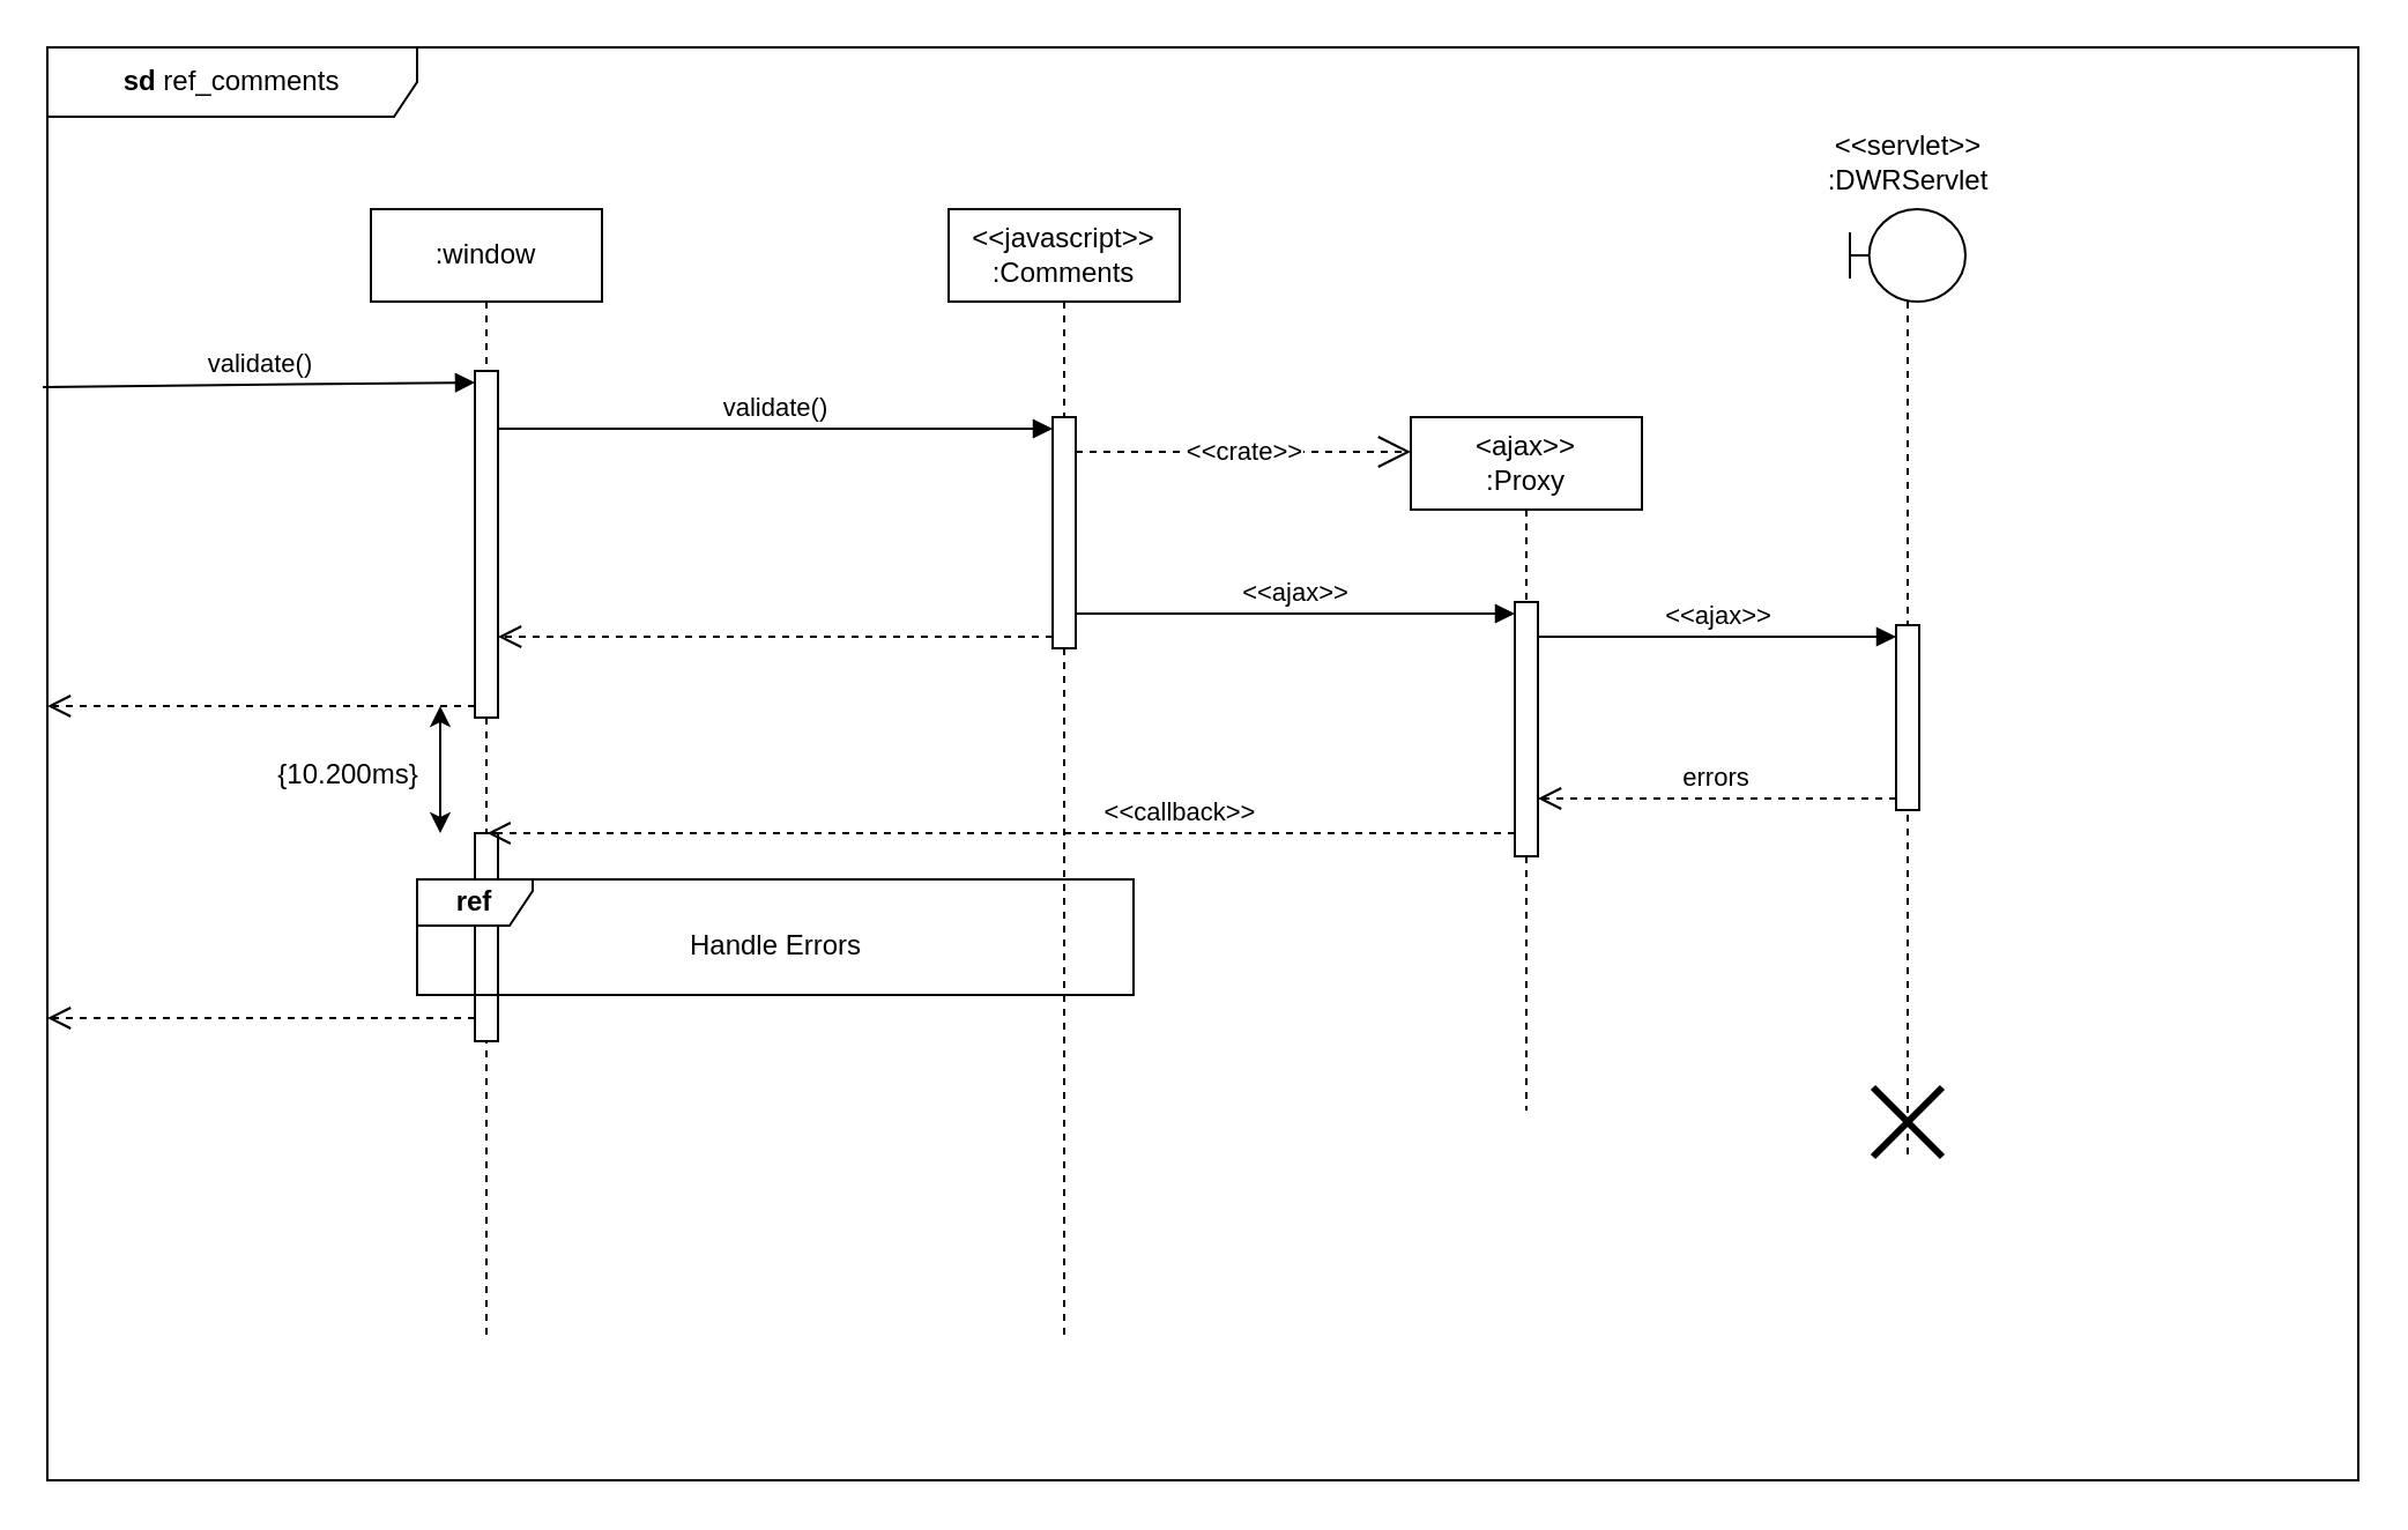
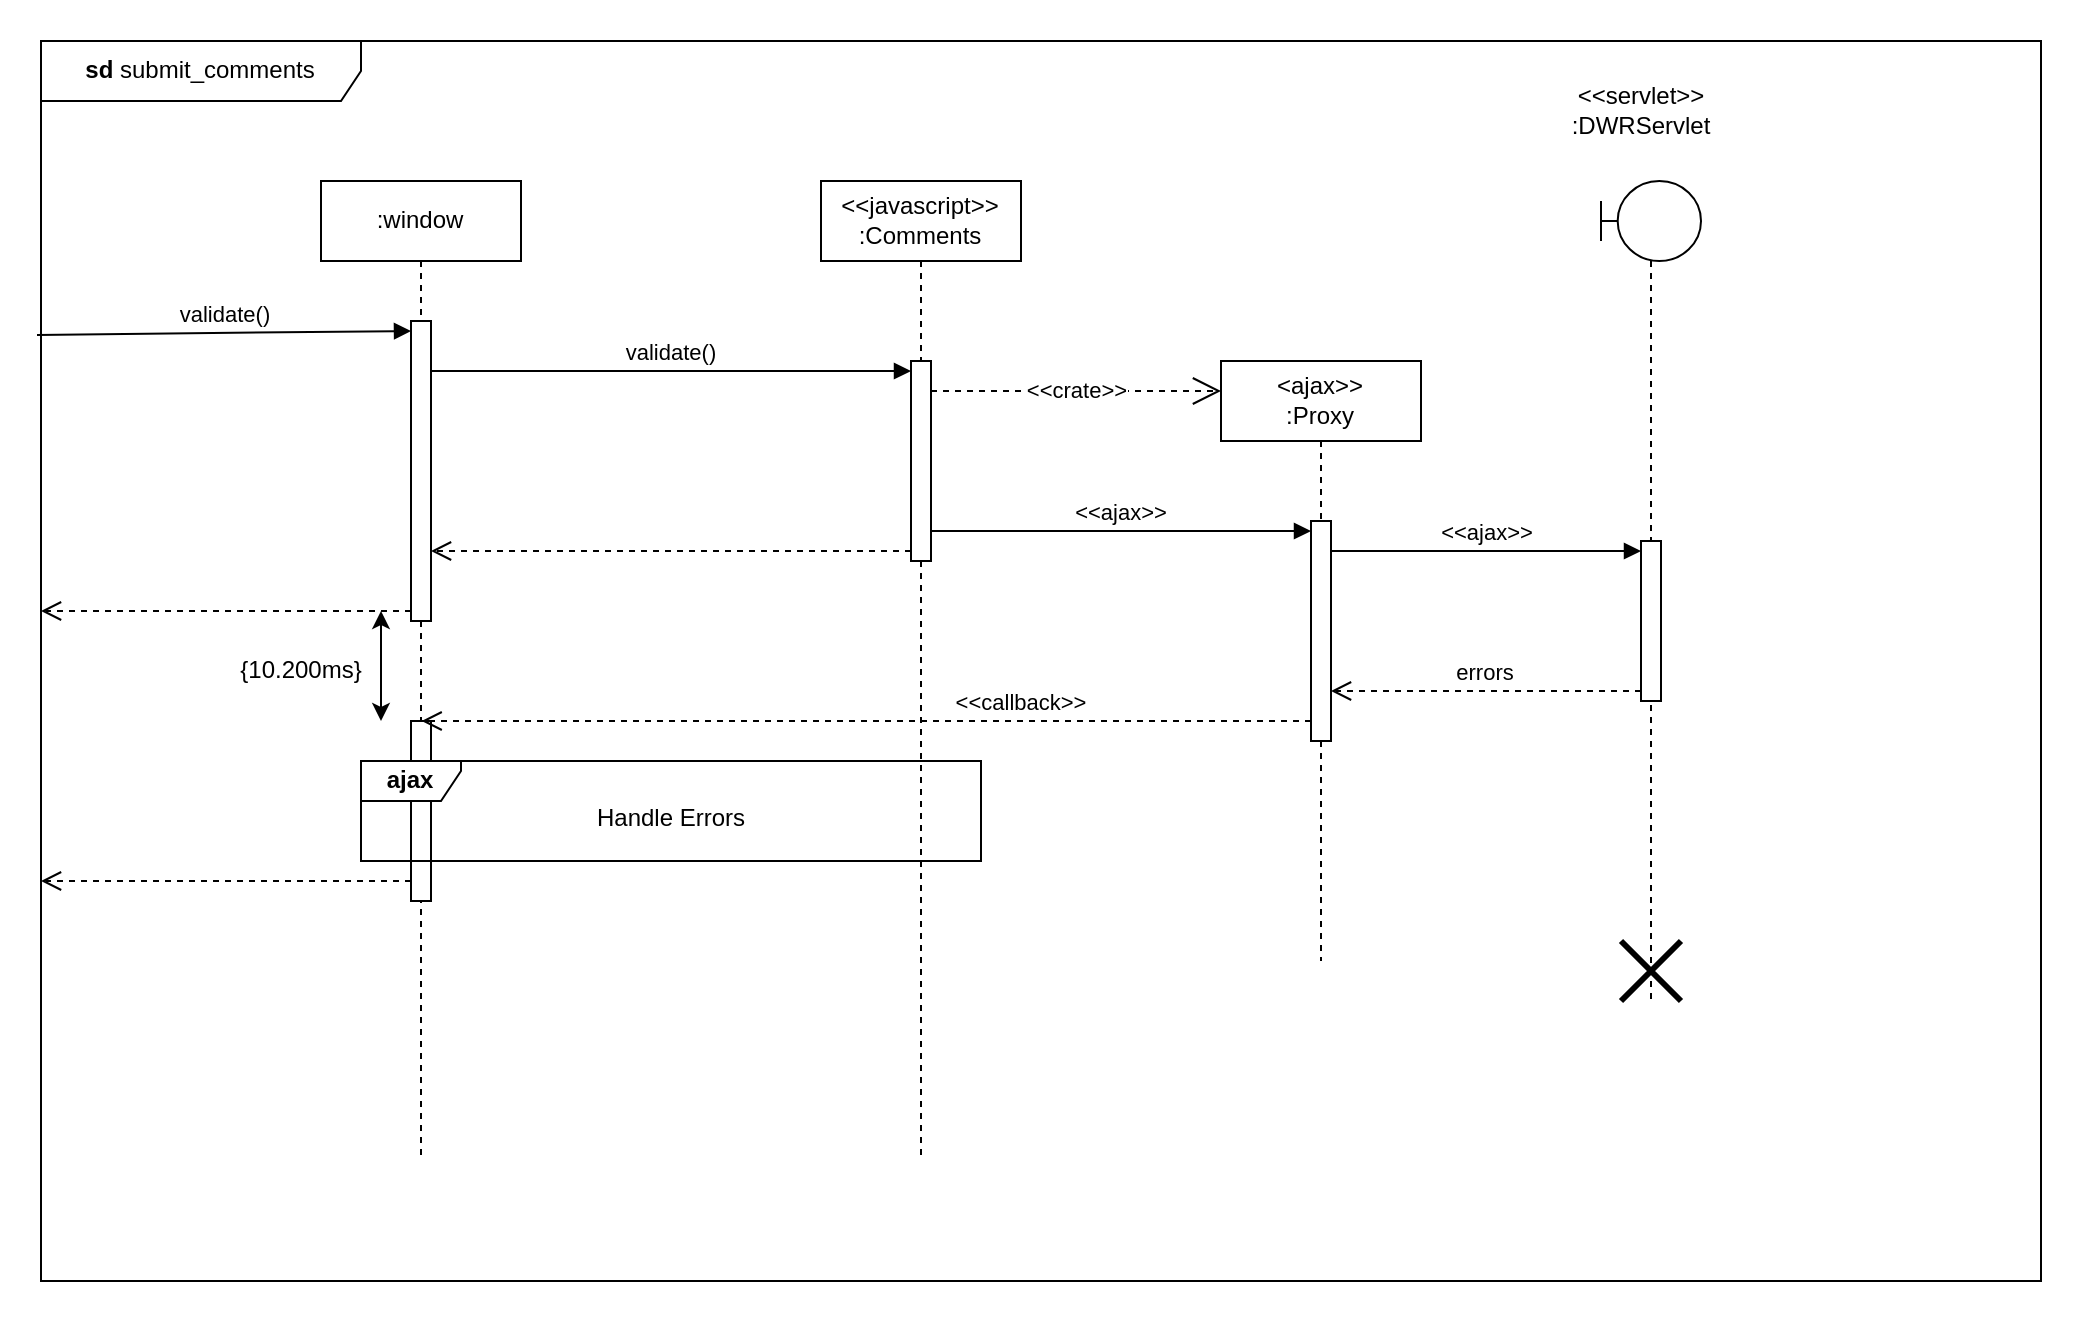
  <mxCell id="0" />
  <mxCell id="1" parent="0" />
- <mxCell id="2" value="&lt;b&gt;sd&lt;/b&gt; ref_comments" style="shape=umlFrame;whiteSpace=wrap;html=1;pointerEvents=0;width=160;height=30;" vertex="1" parent="1"><mxGeometry x="20" y="20" width="1000" height="620" as="geometry" /></mxCell>
+ <mxCell id="2" value="&lt;b&gt;sd&lt;/b&gt; submit_comments" style="shape=umlFrame;whiteSpace=wrap;html=1;pointerEvents=0;width=160;height=30;" vertex="1" parent="1"><mxGeometry x="20" y="20" width="1000" height="620" as="geometry" /></mxCell>
  <mxCell id="3" value="&amp;lt;&amp;lt;javascript&amp;gt;&amp;gt;&lt;div&gt;:Comments&lt;/div&gt;" style="shape=umlLifeline;perimeter=lifelinePerimeter;whiteSpace=wrap;html=1;container=1;dropTarget=0;collapsible=0;recursiveResize=0;outlineConnect=0;portConstraint=eastwest;newEdgeStyle={&quot;curved&quot;:0,&quot;rounded&quot;:0};" vertex="1" parent="1"><mxGeometry x="410" y="90" width="100" height="490" as="geometry" /></mxCell>
  <mxCell id="4" value="" style="html=1;points=[[0,0,0,0,5],[0,1,0,0,-5],[1,0,0,0,5],[1,1,0,0,-5]];perimeter=orthogonalPerimeter;outlineConnect=0;targetShapes=umlLifeline;portConstraint=eastwest;newEdgeStyle={&quot;curved&quot;:0,&quot;rounded&quot;:0};" vertex="1" parent="3"><mxGeometry x="45" y="90" width="10" height="100" as="geometry" /></mxCell>
  <mxCell id="5" value=":window" style="shape=umlLifeline;perimeter=lifelinePerimeter;whiteSpace=wrap;html=1;container=1;dropTarget=0;collapsible=0;recursiveResize=0;outlineConnect=0;portConstraint=eastwest;newEdgeStyle={&quot;curved&quot;:0,&quot;rounded&quot;:0};" vertex="1" parent="1"><mxGeometry x="160" y="90" width="100" height="490" as="geometry" /></mxCell>
  <mxCell id="6" value="" style="html=1;points=[[0,0,0,0,5],[0,1,0,0,-5],[1,0,0,0,5],[1,1,0,0,-5]];perimeter=orthogonalPerimeter;outlineConnect=0;targetShapes=umlLifeline;portConstraint=eastwest;newEdgeStyle={&quot;curved&quot;:0,&quot;rounded&quot;:0};" vertex="1" parent="5"><mxGeometry x="45" y="70" width="10" height="150" as="geometry" /></mxCell>
  <mxCell id="7" value="" style="html=1;points=[[0,0,0,0,5],[0,1,0,0,-5],[1,0,0,0,5],[1,1,0,0,-5]];perimeter=orthogonalPerimeter;outlineConnect=0;targetShapes=umlLifeline;portConstraint=eastwest;newEdgeStyle={&quot;curved&quot;:0,&quot;rounded&quot;:0};" vertex="1" parent="5"><mxGeometry x="45" y="270" width="10" height="90" as="geometry" /></mxCell>
  <mxCell id="8" value="validate()" style="html=1;verticalAlign=bottom;endArrow=block;curved=0;rounded=0;exitX=-0.002;exitY=0.237;exitDx=0;exitDy=0;exitPerimeter=0;entryX=0;entryY=0;entryDx=0;entryDy=5;entryPerimeter=0;" edge="1" target="6" parent="1" source="2"><mxGeometry x="0.005" relative="1" as="geometry"><mxPoint x="140" y="185" as="sourcePoint" /><mxPoint x="200" y="167" as="targetPoint" /><mxPoint as="offset" /></mxGeometry></mxCell>
  <mxCell id="9" value="" style="html=1;verticalAlign=bottom;endArrow=open;dashed=1;endSize=8;curved=0;rounded=0;exitX=0;exitY=1;exitDx=0;exitDy=-5;" edge="1" source="6" parent="1"><mxGeometry relative="1" as="geometry"><mxPoint x="20" y="305" as="targetPoint" /></mxGeometry></mxCell>
  <mxCell id="10" value="validate()" style="html=1;verticalAlign=bottom;endArrow=block;curved=0;rounded=0;entryX=0;entryY=0;entryDx=0;entryDy=5;" edge="1" target="4" parent="1" source="6"><mxGeometry relative="1" as="geometry"><mxPoint x="220" y="185" as="sourcePoint" /></mxGeometry></mxCell>
  <mxCell id="11" value="" style="html=1;verticalAlign=bottom;endArrow=open;dashed=1;endSize=8;curved=0;rounded=0;exitX=0;exitY=1;exitDx=0;exitDy=-5;" edge="1" source="4" parent="1" target="6"><mxGeometry relative="1" as="geometry"><mxPoint x="380" y="245" as="targetPoint" /></mxGeometry></mxCell>
  <mxCell id="12" value="&amp;lt;&amp;lt;crate&amp;gt;&amp;gt;" style="endArrow=open;endSize=12;dashed=1;html=1;rounded=0;entryX=0;entryY=0.05;entryDx=0;entryDy=0;entryPerimeter=0;" edge="1" parent="1" source="4" target="13"><mxGeometry width="160" relative="1" as="geometry"><mxPoint x="470" y="320" as="sourcePoint" /><mxPoint x="610" y="195" as="targetPoint" /></mxGeometry></mxCell>
  <mxCell id="13" value="&amp;lt;ajax&amp;gt;&amp;gt;&lt;div&gt;:Proxy&lt;/div&gt;" style="shape=umlLifeline;perimeter=lifelinePerimeter;whiteSpace=wrap;html=1;container=1;dropTarget=0;collapsible=0;recursiveResize=0;outlineConnect=0;portConstraint=eastwest;newEdgeStyle={&quot;curved&quot;:0,&quot;rounded&quot;:0};" vertex="1" parent="1"><mxGeometry x="610" y="180" width="100" height="300" as="geometry" /></mxCell>
  <mxCell id="14" value="" style="html=1;points=[[0,0,0,0,5],[0,1,0,0,-5],[1,0,0,0,5],[1,1,0,0,-5]];perimeter=orthogonalPerimeter;outlineConnect=0;targetShapes=umlLifeline;portConstraint=eastwest;newEdgeStyle={&quot;curved&quot;:0,&quot;rounded&quot;:0};" vertex="1" parent="13"><mxGeometry x="45" y="80" width="10" height="110" as="geometry" /></mxCell>
  <mxCell id="15" value="&amp;lt;&amp;lt;ajax&amp;gt;&amp;gt;" style="html=1;verticalAlign=bottom;endArrow=block;curved=0;rounded=0;entryX=0;entryY=0;entryDx=0;entryDy=5;" edge="1" target="14" parent="1" source="4"><mxGeometry relative="1" as="geometry"><mxPoint x="470" y="265" as="sourcePoint" /></mxGeometry></mxCell>
  <mxCell id="16" value="&amp;lt;&amp;lt;callback&amp;gt;&amp;gt;" style="html=1;verticalAlign=bottom;endArrow=open;dashed=1;endSize=8;curved=0;rounded=0;exitX=0;exitY=1;exitDx=0;exitDy=-5;" edge="1" parent="1"><mxGeometry x="-0.349" relative="1" as="geometry"><mxPoint x="210.308" y="360" as="targetPoint" /><mxPoint x="655" y="360" as="sourcePoint" /><mxPoint as="offset" /></mxGeometry></mxCell>
  <mxCell id="17" value="" style="html=1;verticalAlign=bottom;endArrow=open;dashed=1;endSize=8;curved=0;rounded=0;entryX=0;entryY=0.644;entryDx=0;entryDy=0;entryPerimeter=0;" edge="1" parent="1" source="7"><mxGeometry relative="1" as="geometry"><mxPoint x="200" y="440" as="sourcePoint" /><mxPoint x="20" y="440" as="targetPoint" /></mxGeometry></mxCell>
- <mxCell id="18" value="&lt;b&gt;ref&lt;/b&gt;" style="shape=umlFrame;whiteSpace=wrap;html=1;pointerEvents=0;recursiveResize=0;container=1;collapsible=0;width=50;height=20;shadow=0;overflow=visible;fillOpacity=100;strokeOpacity=100;backgroundOutline=0;" vertex="1" parent="1"><mxGeometry x="180" y="380" width="310" height="50" as="geometry" /></mxCell>
+ <mxCell id="18" value="&lt;b&gt;ajax&lt;/b&gt;" style="shape=umlFrame;whiteSpace=wrap;html=1;pointerEvents=0;recursiveResize=0;container=1;collapsible=0;width=50;height=20;shadow=0;overflow=visible;fillOpacity=100;strokeOpacity=100;backgroundOutline=0;" vertex="1" parent="1"><mxGeometry x="180" y="380" width="310" height="50" as="geometry" /></mxCell>
  <mxCell id="19" value="Handle Errors" style="text;align=center;html=1;" vertex="1" parent="18"><mxGeometry width="100" height="20" relative="1" as="geometry"><mxPoint x="105" y="15" as="offset" /></mxGeometry></mxCell>
  <mxCell id="20" value="" style="shape=umlLifeline;perimeter=lifelinePerimeter;whiteSpace=wrap;html=1;container=1;dropTarget=0;collapsible=0;recursiveResize=0;outlineConnect=0;portConstraint=eastwest;newEdgeStyle={&quot;curved&quot;:0,&quot;rounded&quot;:0};participant=umlBoundary;" vertex="1" parent="1"><mxGeometry x="800" y="90" width="50" height="410" as="geometry" /></mxCell>
  <mxCell id="21" value="" style="html=1;points=[[0,0,0,0,5],[0,1,0,0,-5],[1,0,0,0,5],[1,1,0,0,-5]];perimeter=orthogonalPerimeter;outlineConnect=0;targetShapes=umlLifeline;portConstraint=eastwest;newEdgeStyle={&quot;curved&quot;:0,&quot;rounded&quot;:0};" vertex="1" parent="20"><mxGeometry x="20" y="180" width="10" height="80" as="geometry" /></mxCell>
  <mxCell id="22" value="" style="shape=umlDestroy;whiteSpace=wrap;html=1;strokeWidth=3;targetShapes=umlLifeline;" vertex="1" parent="20"><mxGeometry x="10" y="380" width="30" height="30" as="geometry" /></mxCell>
  <mxCell id="23" value="&amp;lt;&amp;lt;ajax&amp;gt;&amp;gt;" style="html=1;verticalAlign=bottom;endArrow=block;curved=0;rounded=0;entryX=0;entryY=0;entryDx=0;entryDy=5;" edge="1" target="21" parent="1" source="14"><mxGeometry relative="1" as="geometry"><mxPoint x="750" y="275" as="sourcePoint" /></mxGeometry></mxCell>
  <mxCell id="24" value="errors" style="html=1;verticalAlign=bottom;endArrow=open;dashed=1;endSize=8;curved=0;rounded=0;exitX=0;exitY=1;exitDx=0;exitDy=-5;" edge="1" source="21" parent="1" target="14"><mxGeometry relative="1" as="geometry"><mxPoint x="750" y="345" as="targetPoint" /></mxGeometry></mxCell>
- <mxCell id="25" value="&amp;lt;&amp;lt;servlet&amp;gt;&amp;gt;&lt;div&gt;:DWRServlet&lt;/div&gt;" style="text;html=1;align=center;verticalAlign=middle;resizable=0;points=[];autosize=1;strokeColor=none;fillColor=none;" vertex="1" parent="1"><mxGeometry x="780" y="50" width="90" height="40" as="geometry" /></mxCell>
+ <mxCell id="25" value="&amp;lt;&amp;lt;servlet&amp;gt;&amp;gt;&lt;div&gt;:DWRServlet&lt;/div&gt;" style="text;html=1;align=center;verticalAlign=middle;resizable=0;points=[];autosize=1;strokeColor=none;fillColor=none;" vertex="1" parent="1"><mxGeometry x="775" y="35" width="90" height="40" as="geometry" /></mxCell>
  <mxCell id="26" value="" style="endArrow=classic;startArrow=classic;html=1;rounded=0;" edge="1" parent="1"><mxGeometry width="50" height="50" relative="1" as="geometry"><mxPoint x="190" y="360" as="sourcePoint" /><mxPoint x="190" y="305" as="targetPoint" /></mxGeometry></mxCell>
  <mxCell id="27" value="{10.200ms}" style="text;html=1;align=center;verticalAlign=middle;resizable=0;points=[];autosize=1;strokeColor=none;fillColor=none;" vertex="1" parent="1"><mxGeometry x="110" y="320" width="80" height="30" as="geometry" /></mxCell>
